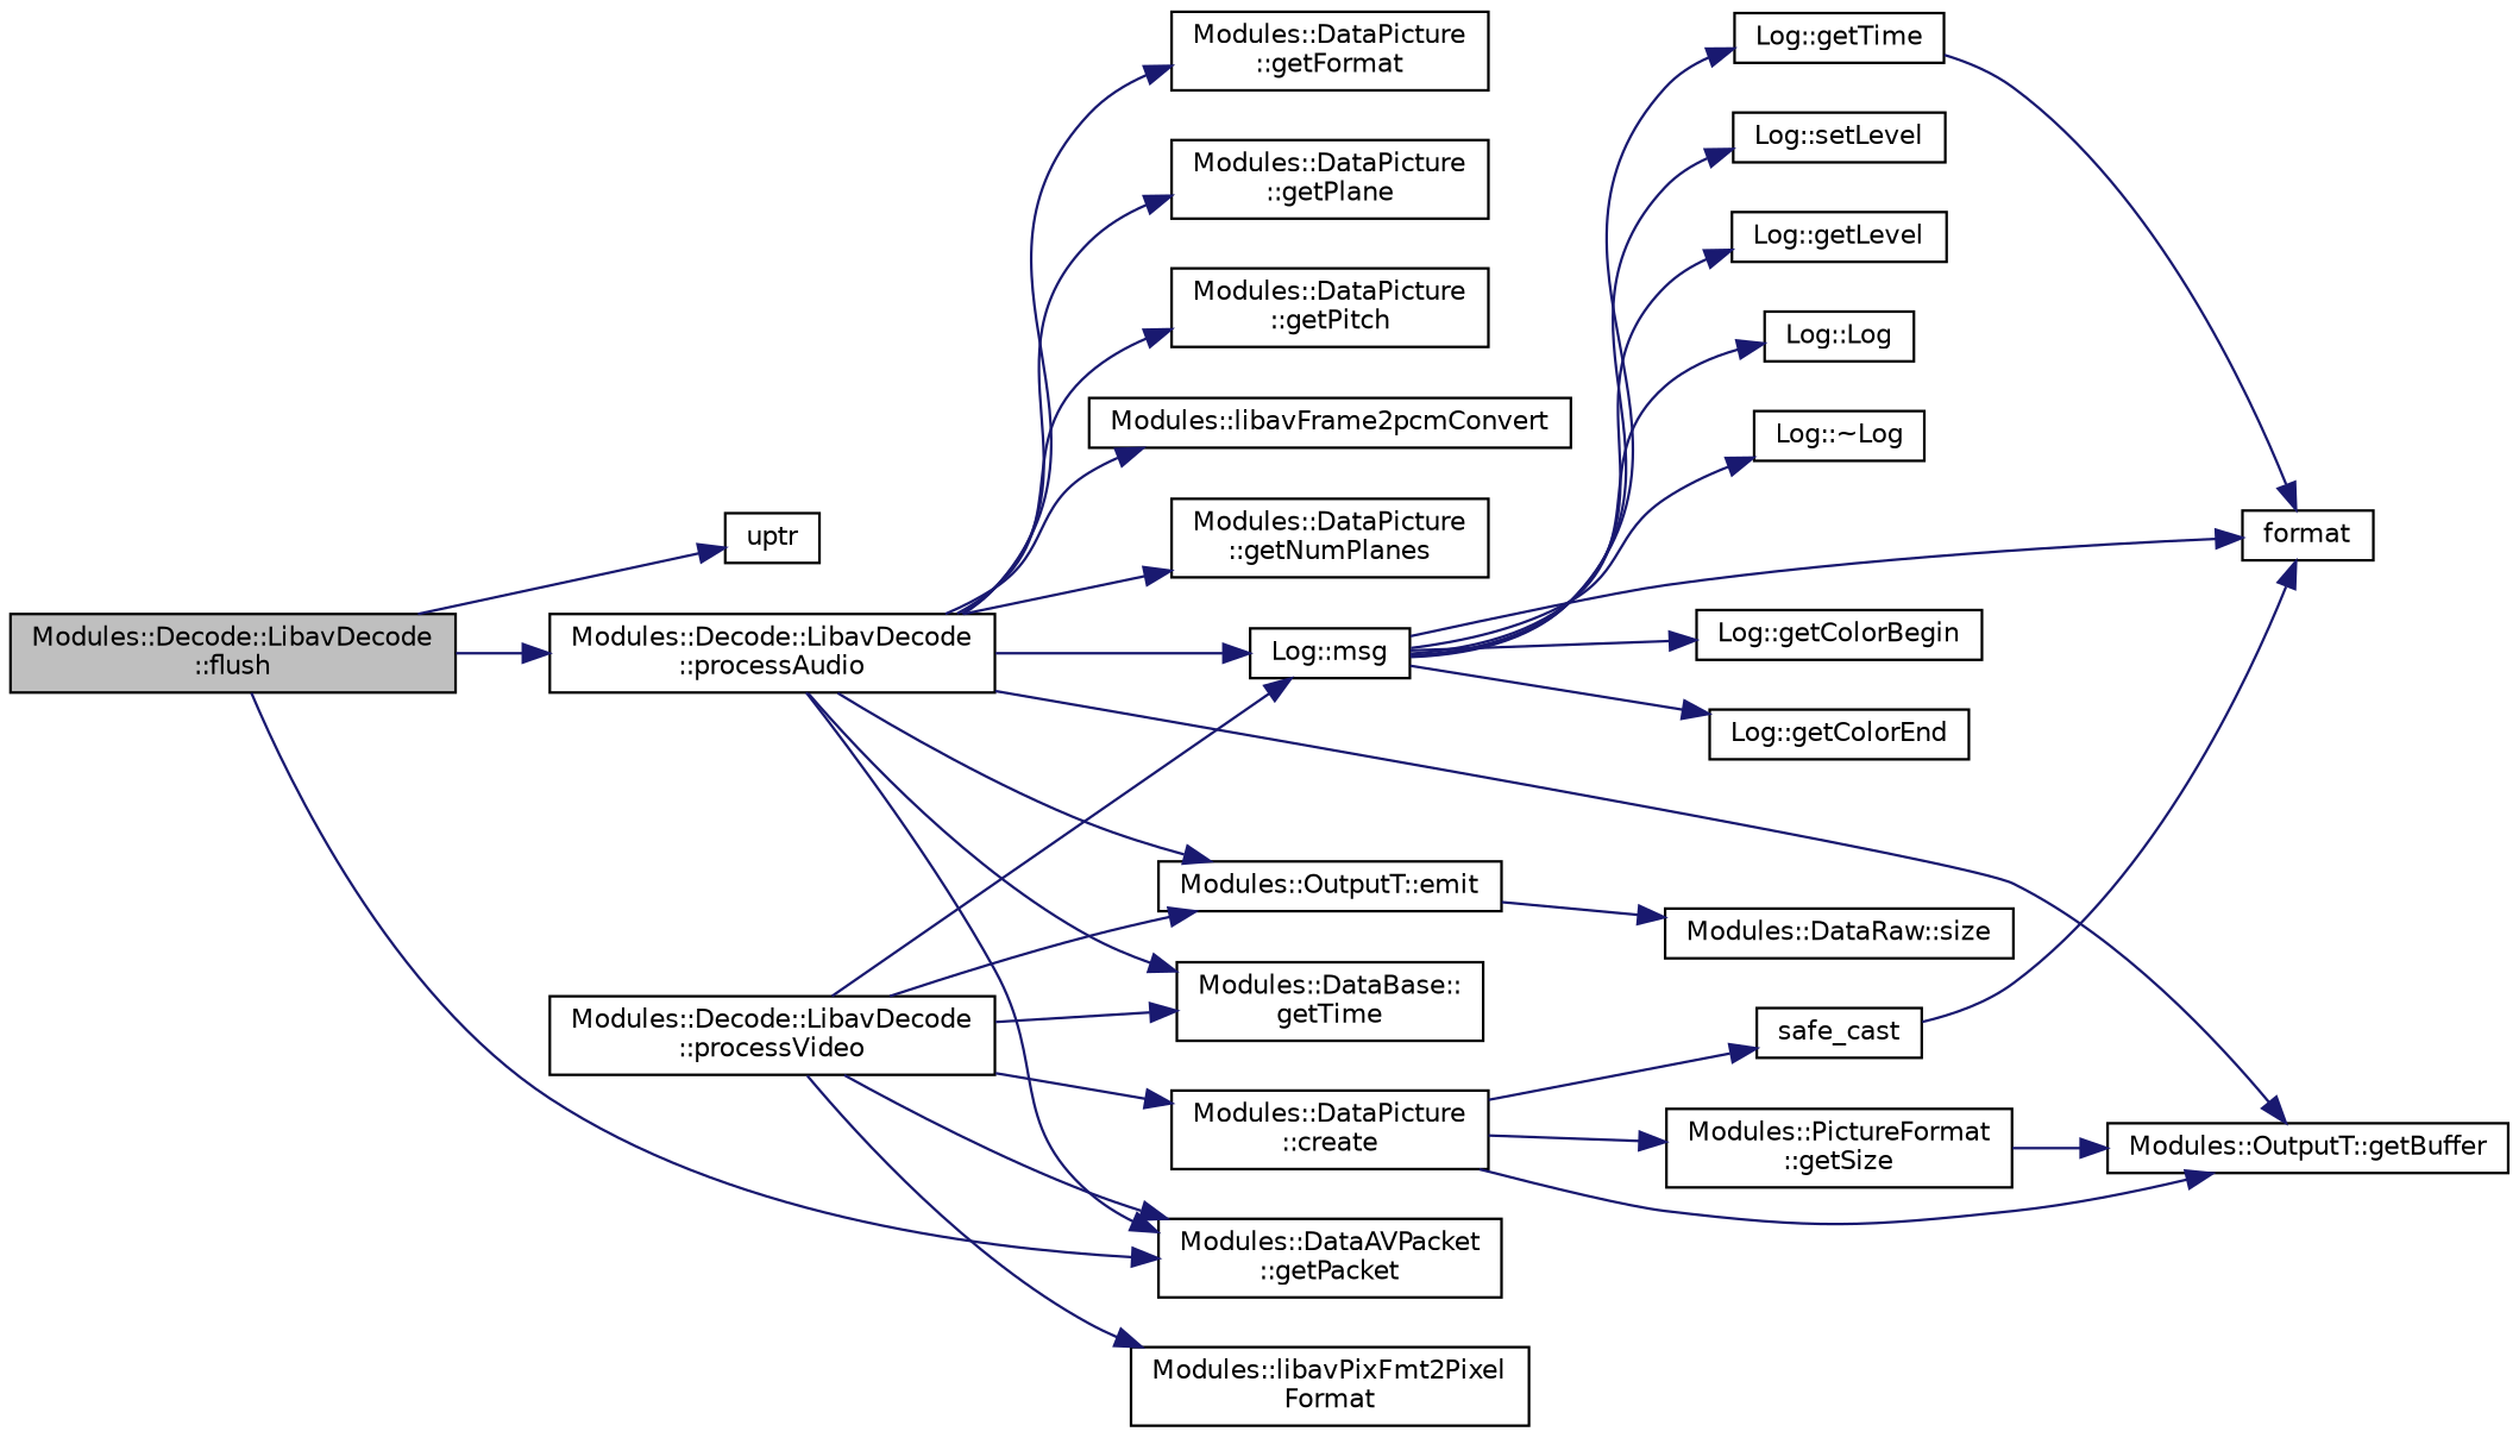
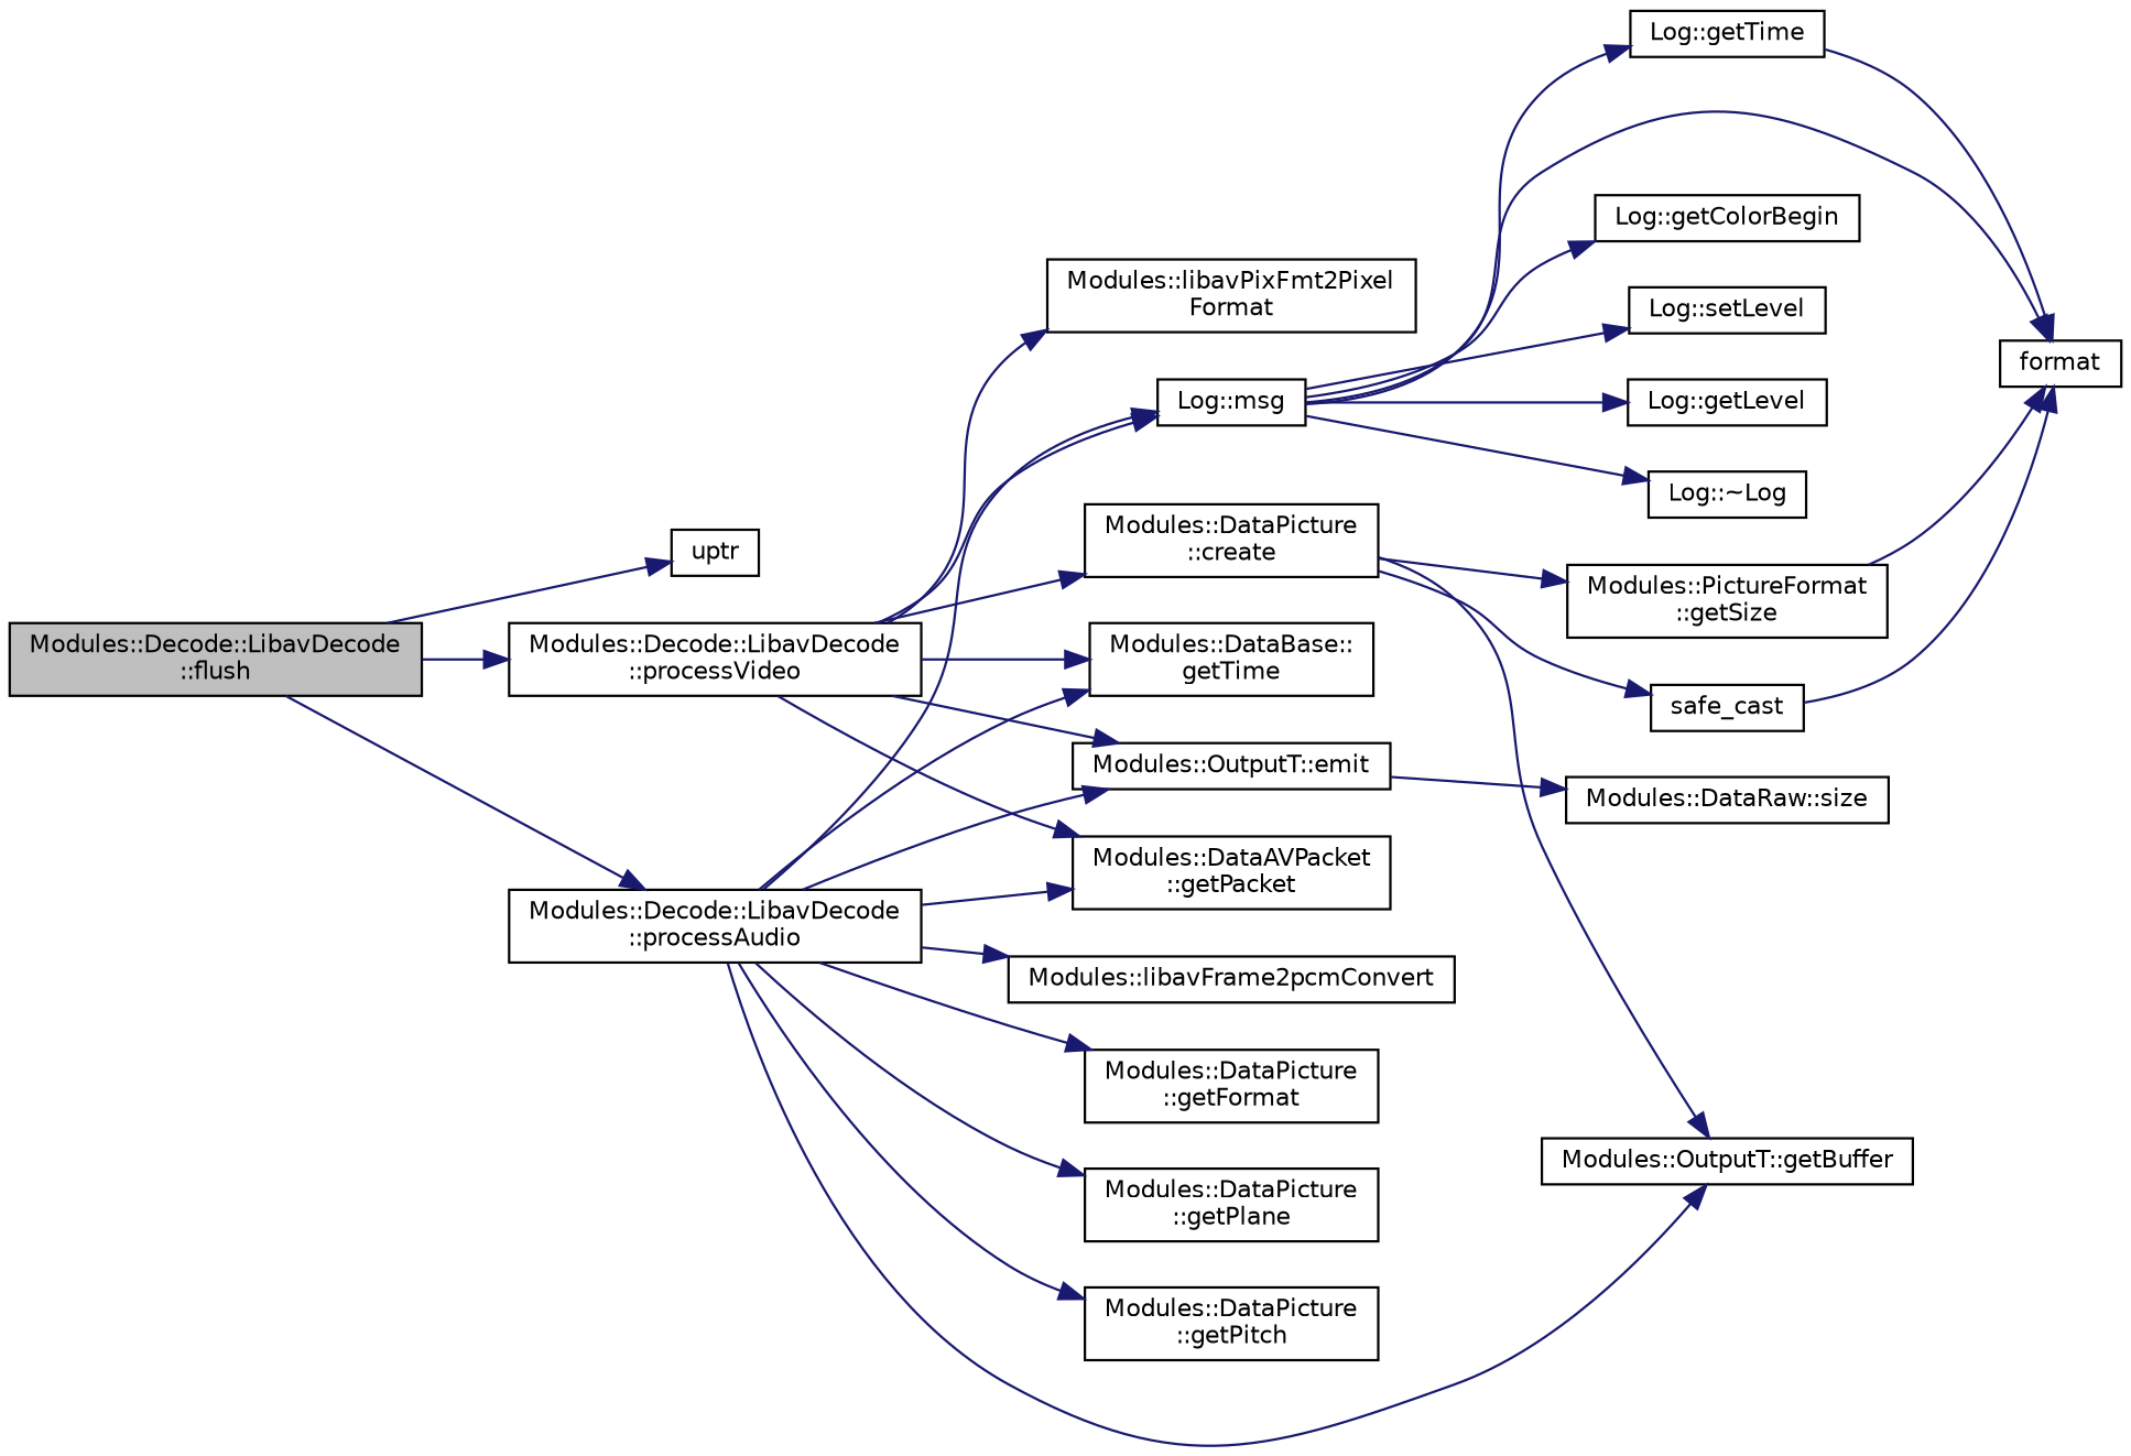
  digraph {
    rankdir=LR
    node [color=black fillcolor=white fontname=Helvetica fontsize=10 shape=record style=filled]
    edge [color=midnightblue fontname=Helvetica fontsize=10 labelfontname=Helvetica labelfontsize=10 style=solid]
    n1 [fillcolor=grey75 fontcolor=black height=0.2 label="Modules::Decode::LibavDecode\l::flush" width=0.4]
    n2 [height=0.2 label=uptr width=0.4]
    n3 [height=0.2 label="Modules::Decode::LibavDecode\l::processVideo" width=0.4]
    n4 [height=0.2 label="Modules::Decode::LibavDecode\l::processAudio" width=0.4]
    n5 [height=0.2 label="Modules::DataAVPacket\l::getPacket" width=0.4]
    n6 [height=0.2 label="Log::msg" width=0.4]
    n7 [height=0.2 label="Modules::DataPicture\l::create" width=0.4]
    n8 [height=0.2 label="Modules::libavPixFmt2Pixel\lFormat" width=0.4]
    n9 [height=0.2 label="Modules::DataBase::\lgetTime" width=0.4]
    n10 [height=0.2 label="Modules::OutputT::emit" width=0.4]
    n11 [height=0.2 label="Modules::OutputT::getBuffer" width=0.4]
    n12 [height=0.2 label="Modules::libavFrame2pcmConvert" width=0.4]
-   n13 [height=0.2 label="Modules::DataPicture\l::getNumPlanes" width=0.4]
    n14 [height=0.2 label="Modules::DataPicture\l::getFormat" width=0.4]
    n15 [height=0.2 label="Modules::DataPicture\l::getPlane" width=0.4]
    n16 [height=0.2 label="Modules::DataPicture\l::getPitch" width=0.4]
    n17 [height=0.2 label="Log::getColorBegin" width=0.4]
    n18 [height=0.2 label="Log::getTime" width=0.4]
    n19 [height=0.2 label=format width=0.4]
-   n20 [height=0.2 label="Log::getColorEnd" width=0.4]
    n21 [height=0.2 label="Log::setLevel" width=0.4]
    n22 [height=0.2 label="Log::getLevel" width=0.4]
-   n23 [height=0.2 label="Log::Log" width=0.4]
    n24 [height=0.2 label="Log::~Log" width=0.4]
    n25 [height=0.2 label="Modules::PictureFormat\l::getSize" width=0.4]
    n26 [height=0.2 label=safe_cast width=0.4]
    n27 [height=0.2 label="Modules::DataRaw::size" width=0.4]
    n1 -> n2
-   n1 -> n5
+   n1 -> n3
    n1 -> n4
    n3 -> n5
    n3 -> n6
    n3 -> n7
    n3 -> n8
    n3 -> n9
    n3 -> n10
    n4 -> n5
    n4 -> n6
    n4 -> n9
    n4 -> n10
    n4 -> n11
    n4 -> n12
-   n4 -> n13
    n4 -> n14
    n4 -> n15
    n4 -> n16
    n6 -> n17
    n6 -> n18
    n6 -> n19
-   n6 -> n20
    n6 -> n21
    n6 -> n22
-   n6 -> n23
    n6 -> n24
    n7 -> n11
    n7 -> n25
    n7 -> n26
    n10 -> n27
    n18 -> n19
-   n25 -> n11
+   n25 -> n19
    n26 -> n19
  }
